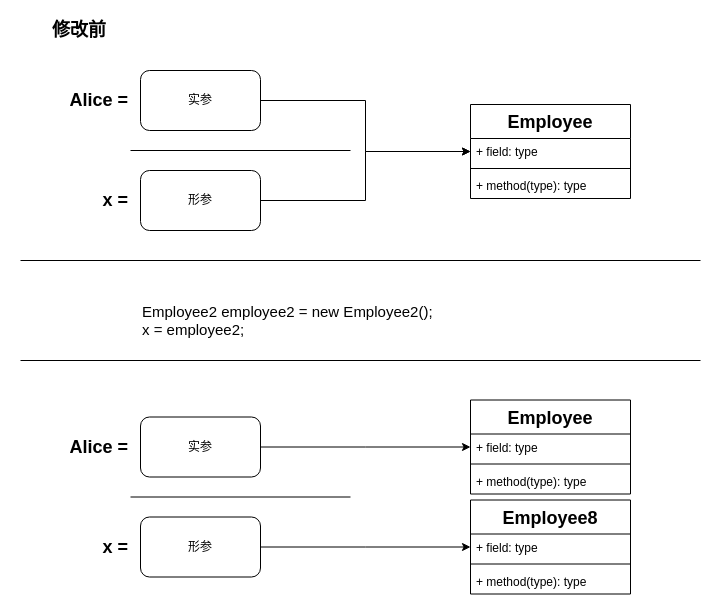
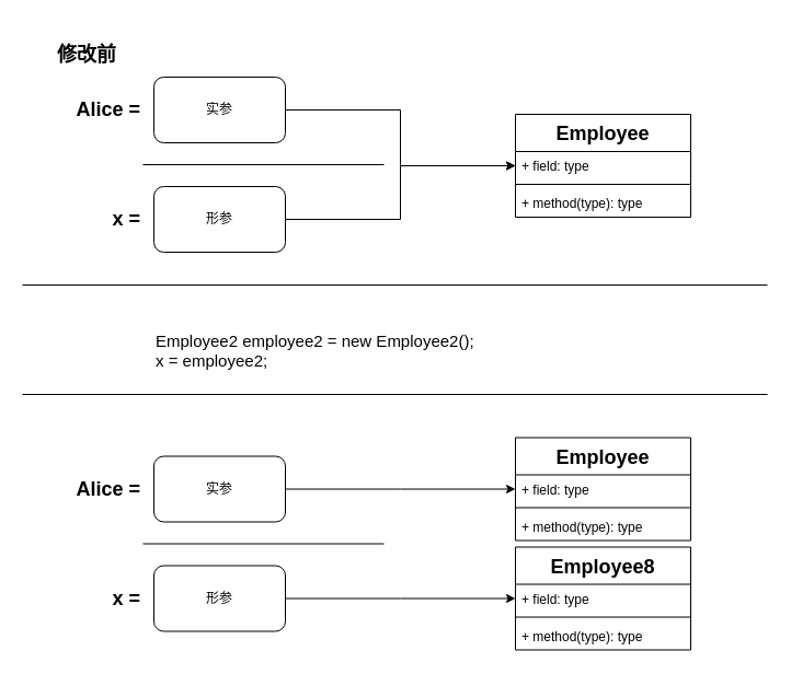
  <mxCell id="0" />
  <mxCell id="1" parent="0" />
  <mxCell id="2" style="rounded=0;orthogonalLoop=1;jettySize=auto;html=1;exitX=1;exitY=0.5;exitDx=0;exitDy=0;entryX=0;entryY=0.5;entryDx=0;entryDy=0;fontSize=18;edgeStyle=elbowEdgeStyle;" edge="1" parent="1" source="3" target="10"><mxGeometry relative="1" as="geometry" /></mxCell>
  <mxCell id="3" value="实参" style="rounded=1;whiteSpace=wrap;html=1;" vertex="1" parent="1"><mxGeometry x="140" y="70" width="120" height="60" as="geometry" /></mxCell>
  <mxCell id="4" style="rounded=0;orthogonalLoop=1;jettySize=auto;html=1;exitX=1;exitY=0.5;exitDx=0;exitDy=0;entryX=0;entryY=0.5;entryDx=0;entryDy=0;fontSize=18;edgeStyle=elbowEdgeStyle;" edge="1" parent="1" source="5" target="10"><mxGeometry relative="1" as="geometry" /></mxCell>
  <mxCell id="5" value="形参" style="rounded=1;whiteSpace=wrap;html=1;" vertex="1" parent="1"><mxGeometry x="140" y="170" width="120" height="60" as="geometry" /></mxCell>
  <mxCell id="6" value="" style="endArrow=none;html=1;" edge="1" parent="1"><mxGeometry width="50" height="50" relative="1" as="geometry"><mxPoint x="130" y="150" as="sourcePoint" /><mxPoint x="350" y="150" as="targetPoint" /></mxGeometry></mxCell>
  <mxCell id="7" value="Alice =" style="text;html=1;strokeColor=none;fillColor=none;align=right;verticalAlign=middle;whiteSpace=wrap;rounded=0;fontSize=18;fontStyle=1" vertex="1" parent="1"><mxGeometry x="50" y="90" width="80" height="20" as="geometry" /></mxCell>
  <mxCell id="8" value="x =" style="text;html=1;strokeColor=none;fillColor=none;align=right;verticalAlign=middle;whiteSpace=wrap;rounded=0;fontSize=18;fontStyle=1" vertex="1" parent="1"><mxGeometry x="50" y="190" width="80" height="20" as="geometry" /></mxCell>
  <mxCell id="9" value="Employee" style="swimlane;fontStyle=1;align=center;verticalAlign=top;childLayout=stackLayout;horizontal=1;startSize=34;horizontalStack=0;resizeParent=1;resizeParentMax=0;resizeLast=0;collapsible=1;marginBottom=0;fontSize=18;" vertex="1" parent="1"><mxGeometry x="470" y="104" width="160" height="94" as="geometry" /></mxCell>
  <mxCell id="10" value="+ field: type" style="text;strokeColor=none;fillColor=none;align=left;verticalAlign=top;spacingLeft=4;spacingRight=4;overflow=hidden;rotatable=0;points=[[0,0.5],[1,0.5]];portConstraint=eastwest;" vertex="1" parent="9"><mxGeometry y="34" width="160" height="26" as="geometry" /></mxCell>
  <mxCell id="11" value="" style="line;strokeWidth=1;fillColor=none;align=left;verticalAlign=middle;spacingTop=-1;spacingLeft=3;spacingRight=3;rotatable=0;labelPosition=right;points=[];portConstraint=eastwest;" vertex="1" parent="9"><mxGeometry y="60" width="160" height="8" as="geometry" /></mxCell>
  <mxCell id="12" value="+ method(type): type" style="text;strokeColor=none;fillColor=none;align=left;verticalAlign=top;spacingLeft=4;spacingRight=4;overflow=hidden;rotatable=0;points=[[0,0.5],[1,0.5]];portConstraint=eastwest;" vertex="1" parent="9"><mxGeometry y="68" width="160" height="26" as="geometry" /></mxCell>
- <mxCell id="13" value="修改前" style="text;html=1;strokeColor=none;fillColor=none;align=left;verticalAlign=middle;whiteSpace=wrap;rounded=0;fontSize=18;fontStyle=1" vertex="1" parent="1"><mxGeometry x="50" y="20" width="80" height="20" as="geometry" /></mxCell>
+ <mxCell id="13" value="修改前" style="text;html=1;strokeColor=none;fillColor=none;align=left;verticalAlign=middle;whiteSpace=wrap;rounded=0;fontSize=18;fontStyle=1" vertex="1" parent="1"><mxGeometry x="50" y="40" width="80" height="20" as="geometry" /></mxCell>
  <mxCell id="14" style="rounded=0;orthogonalLoop=1;jettySize=auto;html=1;exitX=1;exitY=0.5;exitDx=0;exitDy=0;entryX=0;entryY=0.5;entryDx=0;entryDy=0;fontSize=18;edgeStyle=elbowEdgeStyle;" edge="1" source="15" target="22" parent="1"><mxGeometry relative="1" as="geometry" /></mxCell>
  <mxCell id="15" value="&lt;span style=&quot;white-space: normal&quot;&gt;实参&lt;/span&gt;" style="rounded=1;whiteSpace=wrap;html=1;" vertex="1" parent="1"><mxGeometry x="140" y="416.5" width="120" height="60" as="geometry" /></mxCell>
  <mxCell id="16" style="rounded=0;orthogonalLoop=1;jettySize=auto;html=1;exitX=1;exitY=0.5;exitDx=0;exitDy=0;entryX=0;entryY=0.5;entryDx=0;entryDy=0;fontSize=18;edgeStyle=elbowEdgeStyle;" edge="1" source="17" target="26" parent="1"><mxGeometry relative="1" as="geometry" /></mxCell>
  <mxCell id="17" value="形参" style="rounded=1;whiteSpace=wrap;html=1;" vertex="1" parent="1"><mxGeometry x="140" y="516.5" width="120" height="60" as="geometry" /></mxCell>
  <mxCell id="18" value="" style="endArrow=none;html=1;" edge="1" parent="1"><mxGeometry width="50" height="50" relative="1" as="geometry"><mxPoint x="130" y="496.5" as="sourcePoint" /><mxPoint x="350" y="496.5" as="targetPoint" /></mxGeometry></mxCell>
  <mxCell id="19" value="Alice =" style="text;html=1;strokeColor=none;fillColor=none;align=right;verticalAlign=middle;whiteSpace=wrap;rounded=0;fontSize=18;fontStyle=1" vertex="1" parent="1"><mxGeometry x="50" y="436.5" width="80" height="20" as="geometry" /></mxCell>
  <mxCell id="20" value="x =" style="text;html=1;strokeColor=none;fillColor=none;align=right;verticalAlign=middle;whiteSpace=wrap;rounded=0;fontSize=18;fontStyle=1" vertex="1" parent="1"><mxGeometry x="50" y="536.5" width="80" height="20" as="geometry" /></mxCell>
  <mxCell id="21" value="Employee" style="swimlane;fontStyle=1;align=center;verticalAlign=top;childLayout=stackLayout;horizontal=1;startSize=34;horizontalStack=0;resizeParent=1;resizeParentMax=0;resizeLast=0;collapsible=1;marginBottom=0;fontSize=18;" vertex="1" parent="1"><mxGeometry x="470" y="399.5" width="160" height="94" as="geometry" /></mxCell>
  <mxCell id="22" value="+ field: type" style="text;strokeColor=none;fillColor=none;align=left;verticalAlign=top;spacingLeft=4;spacingRight=4;overflow=hidden;rotatable=0;points=[[0,0.5],[1,0.5]];portConstraint=eastwest;" vertex="1" parent="21"><mxGeometry y="34" width="160" height="26" as="geometry" /></mxCell>
  <mxCell id="23" value="" style="line;strokeWidth=1;fillColor=none;align=left;verticalAlign=middle;spacingTop=-1;spacingLeft=3;spacingRight=3;rotatable=0;labelPosition=right;points=[];portConstraint=eastwest;" vertex="1" parent="21"><mxGeometry y="60" width="160" height="8" as="geometry" /></mxCell>
  <mxCell id="24" value="+ method(type): type" style="text;strokeColor=none;fillColor=none;align=left;verticalAlign=top;spacingLeft=4;spacingRight=4;overflow=hidden;rotatable=0;points=[[0,0.5],[1,0.5]];portConstraint=eastwest;" vertex="1" parent="21"><mxGeometry y="68" width="160" height="26" as="geometry" /></mxCell>
  <mxCell id="25" value="Employee8" style="swimlane;fontStyle=1;align=center;verticalAlign=top;childLayout=stackLayout;horizontal=1;startSize=34;horizontalStack=0;resizeParent=1;resizeParentMax=0;resizeLast=0;collapsible=1;marginBottom=0;fontSize=18;" vertex="1" parent="1"><mxGeometry x="470" y="499.5" width="160" height="94" as="geometry" /></mxCell>
  <mxCell id="26" value="+ field: type" style="text;strokeColor=none;fillColor=none;align=left;verticalAlign=top;spacingLeft=4;spacingRight=4;overflow=hidden;rotatable=0;points=[[0,0.5],[1,0.5]];portConstraint=eastwest;" vertex="1" parent="25"><mxGeometry y="34" width="160" height="26" as="geometry" /></mxCell>
  <mxCell id="27" value="" style="line;strokeWidth=1;fillColor=none;align=left;verticalAlign=middle;spacingTop=-1;spacingLeft=3;spacingRight=3;rotatable=0;labelPosition=right;points=[];portConstraint=eastwest;" vertex="1" parent="25"><mxGeometry y="60" width="160" height="8" as="geometry" /></mxCell>
  <mxCell id="28" value="+ method(type): type" style="text;strokeColor=none;fillColor=none;align=left;verticalAlign=top;spacingLeft=4;spacingRight=4;overflow=hidden;rotatable=0;points=[[0,0.5],[1,0.5]];portConstraint=eastwest;" vertex="1" parent="25"><mxGeometry y="68" width="160" height="26" as="geometry" /></mxCell>
  <mxCell id="29" value="" style="endArrow=none;html=1;" edge="1" parent="1"><mxGeometry width="50" height="50" relative="1" as="geometry"><mxPoint x="20" y="260" as="sourcePoint" /><mxPoint x="700" y="260" as="targetPoint" /></mxGeometry></mxCell>
  <mxCell id="30" value="" style="endArrow=none;html=1;" edge="1" parent="1"><mxGeometry width="50" height="50" relative="1" as="geometry"><mxPoint x="20" y="360" as="sourcePoint" /><mxPoint x="700" y="360" as="targetPoint" /></mxGeometry></mxCell>
  <mxCell id="31" value="Employee2 employee2 = new Employee2();&lt;br style=&quot;font-size: 15px;&quot;&gt;x = employee2;" style="text;html=1;strokeColor=none;fillColor=none;align=left;verticalAlign=middle;whiteSpace=wrap;rounded=0;fontSize=15;fontStyle=0" vertex="1" parent="1"><mxGeometry x="140" y="290" width="380" height="60" as="geometry" /></mxCell>
